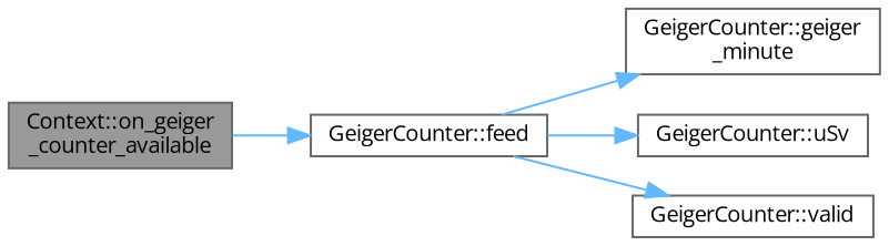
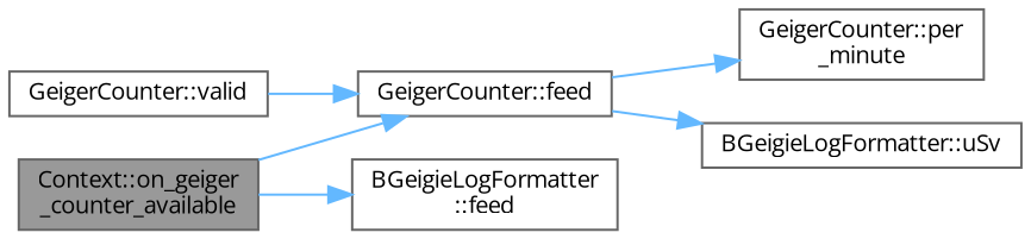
  digraph {
    fontname="Open Sans"
    rankdir=LR
    node [color=grey40 fillcolor=white fontname="Open Sans" fontsize=10 shape=box style=filled]
    edge [color=steelblue1 fontname="Open Sans" fontsize=10 labelfontname=Helvetica labelfontsize=10 style=solid]
    n1 [color=gray40 fillcolor=grey60 fontcolor=black height=0.2 label="Context::on_geiger\l_counter_available" width=0.4]
    n2 [height=0.2 label="GeigerCounter::feed" width=0.4]
-   n4 [height=0.2 label="GeigerCounter::geiger\l_minute" width=0.4]
-   n5 [height=0.2 label="GeigerCounter::uSv" width=0.4]
+   n3 [height=0.2 label="BGeigieLogFormatter\l::feed" width=0.4]
+   n4 [height=0.2 label="GeigerCounter::per\l_minute" width=0.4]
+   n5 [height=0.2 label="BGeigieLogFormatter::uSv" width=0.4]
    n6 [height=0.2 label="GeigerCounter::valid" width=0.4]
    n1 -> n2
+   n1 -> n3
    n2 -> n4
    n2 -> n5
-   n2 -> n6
+   n6 -> n2
  }
